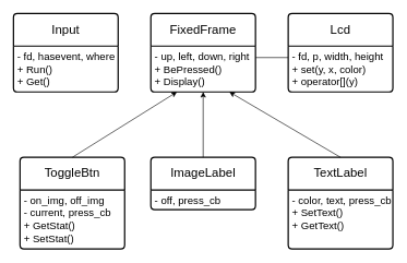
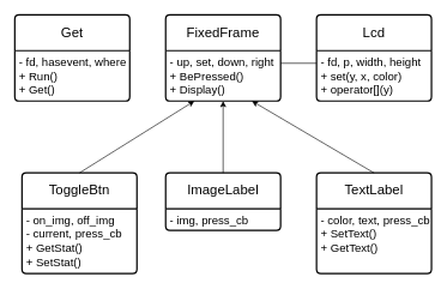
  <mxCell id="0" />
  <mxCell id="1" parent="0" />
  <mxCell id="2" value="&lt;font style=&quot;font-size: 19px;&quot;&gt;FixedFrame&lt;/font&gt;" style="swimlane;childLayout=stackLayout;horizontal=1;startSize=50;horizontalStack=0;rounded=1;fontSize=14;fontStyle=0;strokeWidth=2;resizeParent=0;resizeLast=1;shadow=0;dashed=0;align=center;arcSize=4;whiteSpace=wrap;html=1;" vertex="1" parent="1"><mxGeometry x="230" y="20" width="160" height="120" as="geometry" /></mxCell>
- <mxCell id="3" value="&lt;font style=&quot;font-size: 16px;&quot;&gt;- up, left, down, right&lt;/font&gt;&lt;div style=&quot;font-size: 16px;&quot;&gt;&lt;font style=&quot;font-size: 16px;&quot;&gt;+ BePressed()&lt;/font&gt;&lt;/div&gt;&lt;div style=&quot;font-size: 16px;&quot;&gt;&lt;font style=&quot;font-size: 16px;&quot;&gt;+ Display()&lt;/font&gt;&lt;/div&gt;&lt;div style=&quot;font-size: 16px;&quot;&gt;&lt;br&gt;&lt;/div&gt;" style="align=left;strokeColor=none;fillColor=none;spacingLeft=4;fontSize=12;verticalAlign=top;resizable=0;rotatable=0;part=1;html=1;" vertex="1" parent="2"><mxGeometry y="50" width="160" height="70" as="geometry" /></mxCell>
+ <mxCell id="3" value="&lt;font style=&quot;font-size: 16px;&quot;&gt;- up, set, down, right&lt;/font&gt;&lt;div style=&quot;font-size: 16px;&quot;&gt;&lt;font style=&quot;font-size: 16px;&quot;&gt;+ BePressed()&lt;/font&gt;&lt;/div&gt;&lt;div style=&quot;font-size: 16px;&quot;&gt;&lt;font style=&quot;font-size: 16px;&quot;&gt;+ Display()&lt;/font&gt;&lt;/div&gt;&lt;div style=&quot;font-size: 16px;&quot;&gt;&lt;br&gt;&lt;/div&gt;" style="align=left;strokeColor=none;fillColor=none;spacingLeft=4;fontSize=12;verticalAlign=top;resizable=0;rotatable=0;part=1;html=1;" vertex="1" parent="2"><mxGeometry y="50" width="160" height="70" as="geometry" /></mxCell>
  <mxCell id="4" value="&lt;span style=&quot;font-size: 19px;&quot;&gt;ToggleBtn&lt;/span&gt;" style="swimlane;childLayout=stackLayout;horizontal=1;startSize=50;horizontalStack=0;rounded=1;fontSize=14;fontStyle=0;strokeWidth=2;resizeParent=0;resizeLast=1;shadow=0;dashed=0;align=center;arcSize=4;whiteSpace=wrap;html=1;" vertex="1" parent="1"><mxGeometry x="30" y="240" width="160" height="140" as="geometry" /></mxCell>
  <mxCell id="5" value="&lt;div style=&quot;font-size: 16px;&quot;&gt;- on_img, off_img&lt;/div&gt;&lt;div style=&quot;font-size: 16px;&quot;&gt;- current, press_cb&lt;/div&gt;&lt;div style=&quot;font-size: 16px;&quot;&gt;+ GetStat()&lt;/div&gt;&lt;div style=&quot;font-size: 16px;&quot;&gt;+ SetStat()&lt;/div&gt;" style="align=left;strokeColor=none;fillColor=none;spacingLeft=4;fontSize=12;verticalAlign=top;resizable=0;rotatable=0;part=1;html=1;" vertex="1" parent="4"><mxGeometry y="50" width="160" height="90" as="geometry" /></mxCell>
  <mxCell id="6" value="&lt;span style=&quot;font-size: 19px;&quot;&gt;ImageLabel&lt;/span&gt;" style="swimlane;childLayout=stackLayout;horizontal=1;startSize=50;horizontalStack=0;rounded=1;fontSize=14;fontStyle=0;strokeWidth=2;resizeParent=0;resizeLast=1;shadow=0;dashed=0;align=center;arcSize=4;whiteSpace=wrap;html=1;" vertex="1" parent="1"><mxGeometry x="230" y="240" width="160" height="80" as="geometry" /></mxCell>
- <mxCell id="7" value="&lt;div style=&quot;font-size: 16px;&quot;&gt;- off, press_cb&lt;/div&gt;&lt;div style=&quot;font-size: 16px;&quot;&gt;&lt;br&gt;&lt;/div&gt;" style="align=left;strokeColor=none;fillColor=none;spacingLeft=4;fontSize=12;verticalAlign=top;resizable=0;rotatable=0;part=1;html=1;" vertex="1" parent="6"><mxGeometry y="50" width="160" height="30" as="geometry" /></mxCell>
+ <mxCell id="7" value="&lt;div style=&quot;font-size: 16px;&quot;&gt;- img, press_cb&lt;/div&gt;&lt;div style=&quot;font-size: 16px;&quot;&gt;&lt;br&gt;&lt;/div&gt;" style="align=left;strokeColor=none;fillColor=none;spacingLeft=4;fontSize=12;verticalAlign=top;resizable=0;rotatable=0;part=1;html=1;" vertex="1" parent="6"><mxGeometry y="50" width="160" height="30" as="geometry" /></mxCell>
  <mxCell id="8" value="&lt;span style=&quot;font-size: 19px;&quot;&gt;TextLabel&lt;/span&gt;" style="swimlane;childLayout=stackLayout;horizontal=1;startSize=50;horizontalStack=0;rounded=1;fontSize=14;fontStyle=0;strokeWidth=2;resizeParent=0;resizeLast=1;shadow=0;dashed=0;align=center;arcSize=4;whiteSpace=wrap;html=1;" vertex="1" parent="1"><mxGeometry x="440" y="240" width="160" height="140" as="geometry" /></mxCell>
  <mxCell id="9" value="&lt;div style=&quot;font-size: 16px;&quot;&gt;- color,&amp;nbsp;&lt;span style=&quot;background-color: initial;&quot;&gt;text, press_cb&lt;/span&gt;&lt;/div&gt;&lt;div style=&quot;font-size: 16px;&quot;&gt;+ SetText()&lt;/div&gt;&lt;div style=&quot;font-size: 16px;&quot;&gt;+ GetText()&lt;/div&gt;" style="align=left;strokeColor=none;fillColor=none;spacingLeft=4;fontSize=12;verticalAlign=top;resizable=0;rotatable=0;part=1;html=1;" vertex="1" parent="8"><mxGeometry y="50" width="160" height="90" as="geometry" /></mxCell>
  <mxCell id="10" value="" style="endArrow=classic;html=1;rounded=0;exitX=0.5;exitY=0;exitDx=0;exitDy=0;entryX=0.25;entryY=1;entryDx=0;entryDy=0;" edge="1" parent="1" source="4" target="3"><mxGeometry width="50" height="50" relative="1" as="geometry"><mxPoint x="330" y="330" as="sourcePoint" /><mxPoint x="380" y="280" as="targetPoint" /></mxGeometry></mxCell>
  <mxCell id="11" value="" style="endArrow=classic;html=1;rounded=0;exitX=0.5;exitY=0;exitDx=0;exitDy=0;entryX=0.5;entryY=1;entryDx=0;entryDy=0;" edge="1" parent="1" source="6" target="3"><mxGeometry width="50" height="50" relative="1" as="geometry"><mxPoint x="120" y="250" as="sourcePoint" /><mxPoint x="190" y="150" as="targetPoint" /></mxGeometry></mxCell>
  <mxCell id="12" value="" style="endArrow=classic;html=1;rounded=0;exitX=0.5;exitY=0;exitDx=0;exitDy=0;entryX=0.75;entryY=1;entryDx=0;entryDy=0;" edge="1" parent="1" source="8" target="3"><mxGeometry width="50" height="50" relative="1" as="geometry"><mxPoint x="300" y="250" as="sourcePoint" /><mxPoint x="230" y="150" as="targetPoint" /></mxGeometry></mxCell>
  <mxCell id="13" value="&lt;font style=&quot;font-size: 19px;&quot;&gt;Lcd&lt;/font&gt;" style="swimlane;childLayout=stackLayout;horizontal=1;startSize=50;horizontalStack=0;rounded=1;fontSize=14;fontStyle=0;strokeWidth=2;resizeParent=0;resizeLast=1;shadow=0;dashed=0;align=center;arcSize=4;whiteSpace=wrap;html=1;" vertex="1" parent="1"><mxGeometry x="440" y="20" width="160" height="120" as="geometry" /></mxCell>
  <mxCell id="14" value="&lt;div style=&quot;font-size: 16px;&quot;&gt;- fd, p, width, height&lt;/div&gt;&lt;div style=&quot;font-size: 16px;&quot;&gt;+ set(y, x, color)&lt;/div&gt;&lt;div style=&quot;font-size: 16px;&quot;&gt;+ operator[](y)&lt;/div&gt;" style="align=left;strokeColor=none;fillColor=none;spacingLeft=4;fontSize=12;verticalAlign=top;resizable=0;rotatable=0;part=1;html=1;" vertex="1" parent="13"><mxGeometry y="50" width="160" height="70" as="geometry" /></mxCell>
  <mxCell id="15" value="" style="endArrow=none;html=1;rounded=0;exitX=1;exitY=0.25;exitDx=0;exitDy=0;entryX=0;entryY=0.25;entryDx=0;entryDy=0;" edge="1" parent="1" source="3" target="14"><mxGeometry width="50" height="50" relative="1" as="geometry"><mxPoint x="330" y="330" as="sourcePoint" /><mxPoint x="380" y="280" as="targetPoint" /></mxGeometry></mxCell>
- <mxCell id="16" value="&lt;font style=&quot;font-size: 19px;&quot;&gt;Input&lt;/font&gt;" style="swimlane;childLayout=stackLayout;horizontal=1;startSize=50;horizontalStack=0;rounded=1;fontSize=14;fontStyle=0;strokeWidth=2;resizeParent=0;resizeLast=1;shadow=0;dashed=0;align=center;arcSize=4;whiteSpace=wrap;html=1;" vertex="1" parent="1"><mxGeometry x="20" y="20" width="160" height="120" as="geometry" /></mxCell>
+ <mxCell id="16" value="&lt;font style=&quot;font-size: 19px;&quot;&gt;Get&lt;/font&gt;" style="swimlane;childLayout=stackLayout;horizontal=1;startSize=50;horizontalStack=0;rounded=1;fontSize=14;fontStyle=0;strokeWidth=2;resizeParent=0;resizeLast=1;shadow=0;dashed=0;align=center;arcSize=4;whiteSpace=wrap;html=1;" vertex="1" parent="1"><mxGeometry x="20" y="20" width="160" height="120" as="geometry" /></mxCell>
  <mxCell id="17" value="&lt;div style=&quot;font-size: 16px;&quot;&gt;- fd, hasevent, where&lt;/div&gt;&lt;div style=&quot;font-size: 16px;&quot;&gt;+ Run()&lt;/div&gt;&lt;div style=&quot;font-size: 16px;&quot;&gt;+ Get()&lt;/div&gt;" style="align=left;strokeColor=none;fillColor=none;spacingLeft=4;fontSize=12;verticalAlign=top;resizable=0;rotatable=0;part=1;html=1;" vertex="1" parent="16"><mxGeometry y="50" width="160" height="70" as="geometry" /></mxCell>
